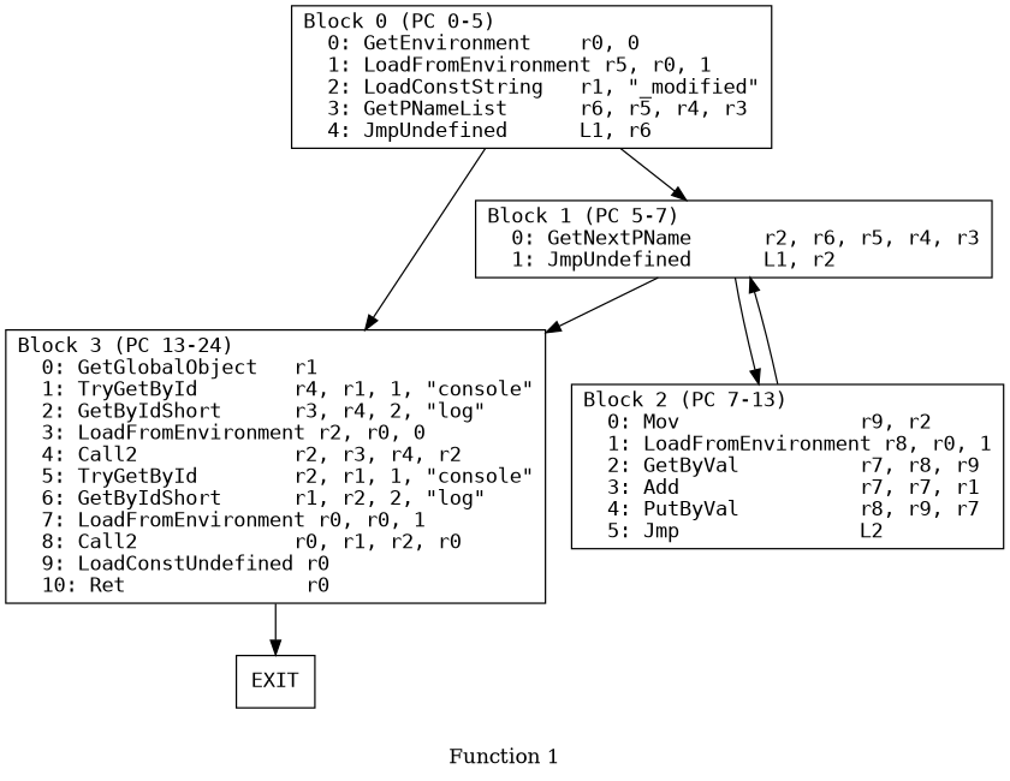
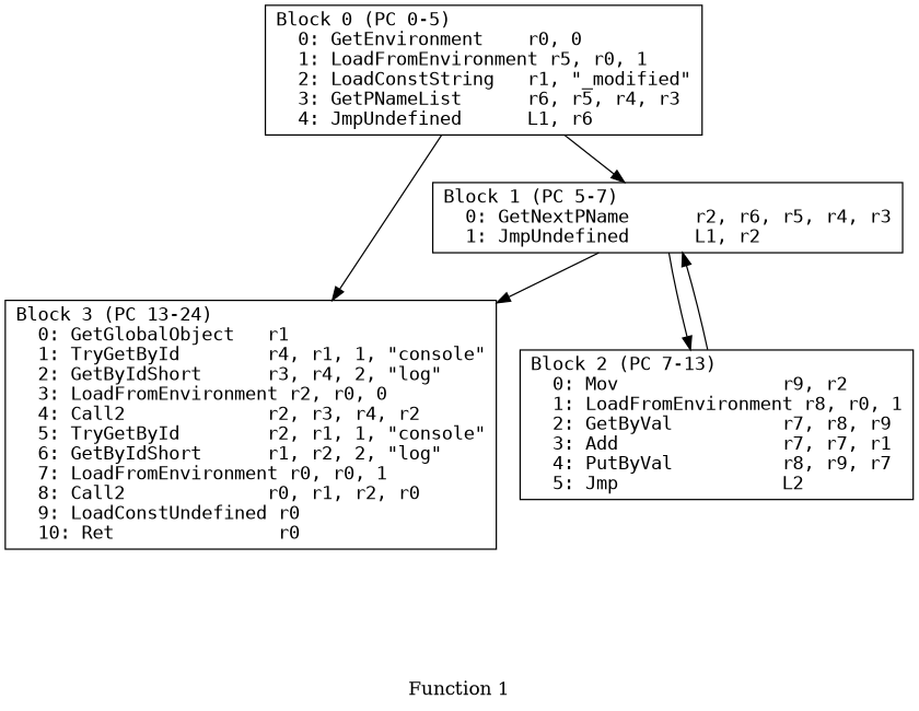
  digraph {
    color=lightgrey
    label="Function 1"
    rankdir=TB
    style=filled
    node [fontname=monospace shape=box]
    n1 [label="Block 0 (PC 0-5)\l  0: GetEnvironment    r0, 0\l  1: LoadFromEnvironment r5, r0, 1\l  2: LoadConstString   r1, \"_modified\"\l  3: GetPNameList      r6, r5, r4, r3\l  4: JmpUndefined      L1, r6\l"]
    n2 [label="Block 1 (PC 5-7)\l  0: GetNextPName      r2, r6, r5, r4, r3\l  1: JmpUndefined      L1, r2\l"]
    n3 [label="Block 3 (PC 13-24)\l  0: GetGlobalObject   r1\l  1: TryGetById        r4, r1, 1, \"console\"\l  2: GetByIdShort      r3, r4, 2, \"log\"\l  3: LoadFromEnvironment r2, r0, 0\l  4: Call2             r2, r3, r4, r2\l  5: TryGetById        r2, r1, 1, \"console\"\l  6: GetByIdShort      r1, r2, 2, \"log\"\l  7: LoadFromEnvironment r0, r0, 1\l  8: Call2             r0, r1, r2, r0\l  9: LoadConstUndefined r0\l  10: Ret               r0\l"]
    n4 [label="Block 2 (PC 7-13)\l  0: Mov               r9, r2\l  1: LoadFromEnvironment r8, r0, 1\l  2: GetByVal          r7, r8, r9\l  3: Add               r7, r7, r1\l  4: PutByVal          r8, r9, r7\l  5: Jmp               L2\l"]
-   n5 [label=EXIT]
    n1 -> n2
    n1 -> n3
    n2 -> n3
    n2 -> n4
-   n3 -> n5
    n4 -> n2
  }
